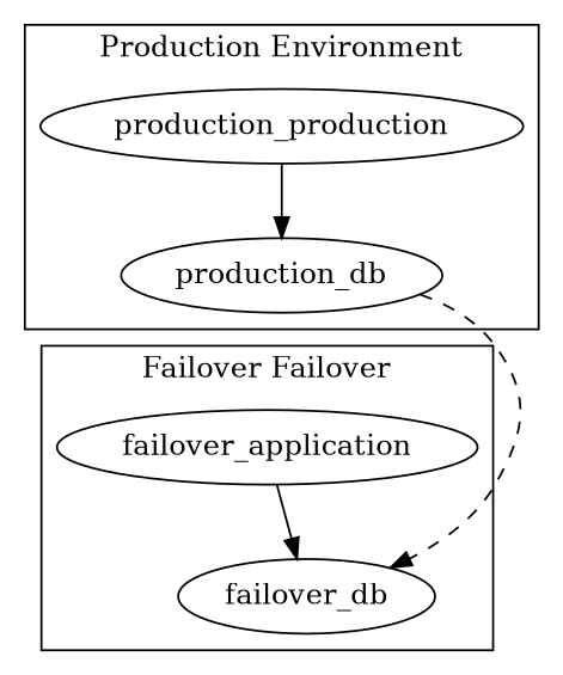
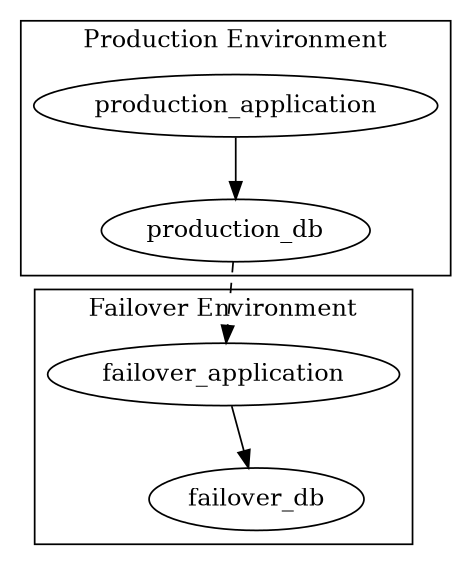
  digraph {
    failover_application
    failover_db
-   production_application [label=production_production]
+   production_application
    production_db
    subgraph cluster_1 {
-     label="Failover Failover"
+     label="Failover Environment"
      failover_application
      failover_db
    }
    subgraph cluster_2 {
      label="Production Environment"
      production_application
      production_db
    }
    failover_application -> failover_db
    production_application -> production_db
-   production_db -> failover_db [style=dashed]
+   production_db -> failover_application [style=dashed]
  }
